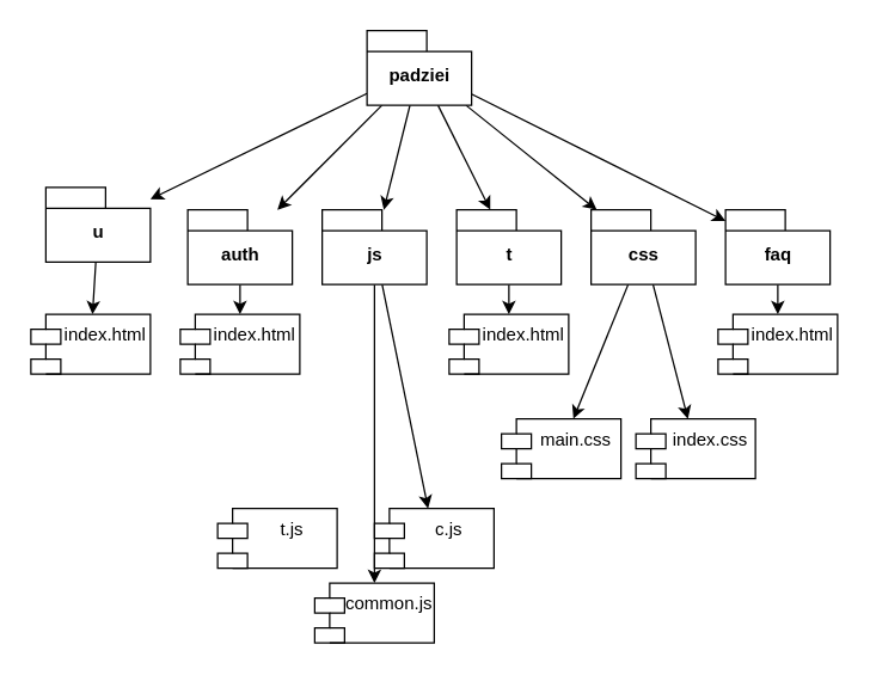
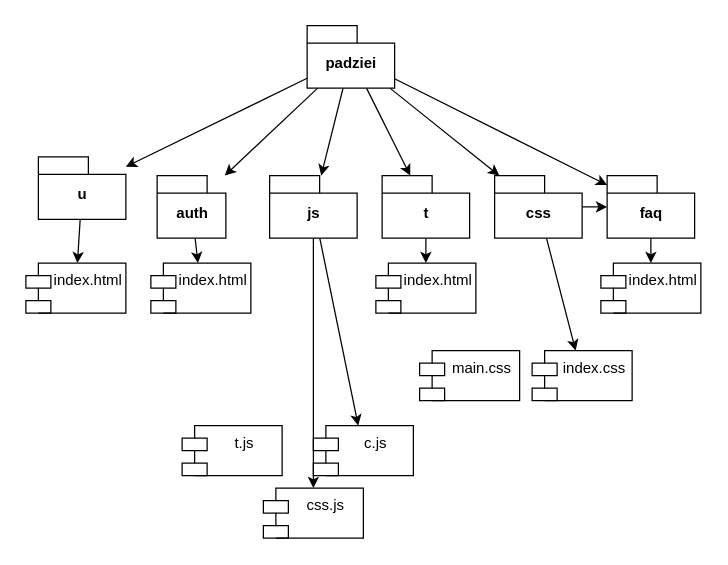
  <mxCell id="0" />
  <mxCell id="1" parent="0" />
  <mxCell id="2" style="edgeStyle=none;html=1;" edge="1" parent="1" source="3" target="23"><mxGeometry relative="1" as="geometry" /></mxCell>
  <mxCell id="3" value="u" style="shape=folder;fontStyle=1;spacingTop=10;tabWidth=40;tabHeight=14;tabPosition=left;html=1;" vertex="1" parent="1"><mxGeometry x="30" y="125" width="70" height="50" as="geometry" /></mxCell>
  <mxCell id="4" style="edgeStyle=none;html=1;" edge="1" parent="1" source="5" target="25"><mxGeometry relative="1" as="geometry" /></mxCell>
  <mxCell id="5" value="t" style="shape=folder;fontStyle=1;spacingTop=10;tabWidth=40;tabHeight=14;tabPosition=left;html=1;" vertex="1" parent="1"><mxGeometry x="305" y="140" width="70" height="50" as="geometry" /></mxCell>
  <mxCell id="6" style="edgeStyle=none;html=1;" edge="1" parent="1" source="8" target="27"><mxGeometry relative="1" as="geometry" /></mxCell>
  <mxCell id="7" style="edgeStyle=none;html=1;" edge="1" parent="1" source="8" target="29"><mxGeometry relative="1" as="geometry" /></mxCell>
  <mxCell id="8" value="js" style="shape=folder;fontStyle=1;spacingTop=10;tabWidth=40;tabHeight=14;tabPosition=left;html=1;" vertex="1" parent="1"><mxGeometry x="215" y="140" width="70" height="50" as="geometry" /></mxCell>
- <mxCell id="9" style="edgeStyle=none;html=1;" edge="1" parent="1" source="11" target="30"><mxGeometry relative="1" as="geometry" /></mxCell>
+ <mxCell id="9" style="edgeStyle=none;html=1;" edge="1" parent="1" source="11" target="15"><mxGeometry relative="1" as="geometry" /></mxCell>
  <mxCell id="10" style="edgeStyle=none;html=1;" edge="1" parent="1" source="11" target="31"><mxGeometry relative="1" as="geometry" /></mxCell>
  <mxCell id="11" value="css" style="shape=folder;fontStyle=1;spacingTop=10;tabWidth=40;tabHeight=14;tabPosition=left;html=1;" vertex="1" parent="1"><mxGeometry x="395" y="140" width="70" height="50" as="geometry" /></mxCell>
  <mxCell id="12" style="edgeStyle=none;html=1;" edge="1" parent="1" source="13" target="24"><mxGeometry relative="1" as="geometry" /></mxCell>
- <mxCell id="13" value="auth" style="shape=folder;fontStyle=1;spacingTop=10;tabWidth=40;tabHeight=14;tabPosition=left;html=1;" vertex="1" parent="1"><mxGeometry x="125" y="140" width="70" height="50" as="geometry" /></mxCell>
+ <mxCell id="13" value="auth" style="shape=folder;fontStyle=1;spacingTop=10;tabWidth=40;tabHeight=14;tabPosition=left;html=1;" vertex="1" parent="1"><mxGeometry x="125" y="140" width="55" height="50" as="geometry" /></mxCell>
  <mxCell id="14" style="edgeStyle=none;html=1;" edge="1" parent="1" source="15" target="26"><mxGeometry relative="1" as="geometry" /></mxCell>
  <mxCell id="15" value="faq" style="shape=folder;fontStyle=1;spacingTop=10;tabWidth=40;tabHeight=14;tabPosition=left;html=1;" vertex="1" parent="1"><mxGeometry x="485" y="140" width="70" height="50" as="geometry" /></mxCell>
  <mxCell id="16" style="edgeStyle=none;html=1;" edge="1" parent="1" source="22" target="3"><mxGeometry relative="1" as="geometry" /></mxCell>
  <mxCell id="17" style="edgeStyle=none;html=1;" edge="1" parent="1" source="22" target="13"><mxGeometry relative="1" as="geometry" /></mxCell>
  <mxCell id="18" style="edgeStyle=none;html=1;" edge="1" parent="1" source="22" target="8"><mxGeometry relative="1" as="geometry" /></mxCell>
  <mxCell id="19" style="edgeStyle=none;html=1;" edge="1" parent="1" source="22" target="5"><mxGeometry relative="1" as="geometry" /></mxCell>
  <mxCell id="20" style="edgeStyle=none;html=1;" edge="1" parent="1" source="22" target="11"><mxGeometry relative="1" as="geometry" /></mxCell>
  <mxCell id="21" style="edgeStyle=none;html=1;" edge="1" parent="1" source="22" target="15"><mxGeometry relative="1" as="geometry" /></mxCell>
  <mxCell id="22" value="padziei" style="shape=folder;fontStyle=1;spacingTop=10;tabWidth=40;tabHeight=14;tabPosition=left;html=1;" vertex="1" parent="1"><mxGeometry x="245" y="20" width="70" height="50" as="geometry" /></mxCell>
  <mxCell id="23" value="index.html" style="shape=module;align=left;spacingLeft=20;align=center;verticalAlign=top;" vertex="1" parent="1"><mxGeometry x="20" y="210" width="80" height="40" as="geometry" /></mxCell>
  <mxCell id="24" value="index.html" style="shape=module;align=left;spacingLeft=20;align=center;verticalAlign=top;" vertex="1" parent="1"><mxGeometry x="120" y="210" width="80" height="40" as="geometry" /></mxCell>
  <mxCell id="25" value="index.html" style="shape=module;align=left;spacingLeft=20;align=center;verticalAlign=top;" vertex="1" parent="1"><mxGeometry x="300" y="210" width="80" height="40" as="geometry" /></mxCell>
  <mxCell id="26" value="index.html" style="shape=module;align=left;spacingLeft=20;align=center;verticalAlign=top;" vertex="1" parent="1"><mxGeometry x="480" y="210" width="80" height="40" as="geometry" /></mxCell>
- <mxCell id="27" value="common.js" style="shape=module;align=left;spacingLeft=20;align=center;verticalAlign=top;" vertex="1" parent="1"><mxGeometry x="210" y="390" width="80" height="40" as="geometry" /></mxCell>
+ <mxCell id="27" value="css.js" style="shape=module;align=left;spacingLeft=20;align=center;verticalAlign=top;" vertex="1" parent="1"><mxGeometry x="210" y="390" width="80" height="40" as="geometry" /></mxCell>
  <mxCell id="28" value="t.js" style="shape=module;align=left;spacingLeft=20;align=center;verticalAlign=top;" vertex="1" parent="1"><mxGeometry x="145" y="340" width="80" height="40" as="geometry" /></mxCell>
  <mxCell id="29" value="c.js" style="shape=module;align=left;spacingLeft=20;align=center;verticalAlign=top;" vertex="1" parent="1"><mxGeometry x="250" y="340" width="80" height="40" as="geometry" /></mxCell>
  <mxCell id="30" value="main.css" style="shape=module;align=left;spacingLeft=20;align=center;verticalAlign=top;" vertex="1" parent="1"><mxGeometry x="335" y="280" width="80" height="40" as="geometry" /></mxCell>
  <mxCell id="31" value="index.css" style="shape=module;align=left;spacingLeft=20;align=center;verticalAlign=top;" vertex="1" parent="1"><mxGeometry x="425" y="280" width="80" height="40" as="geometry" /></mxCell>
